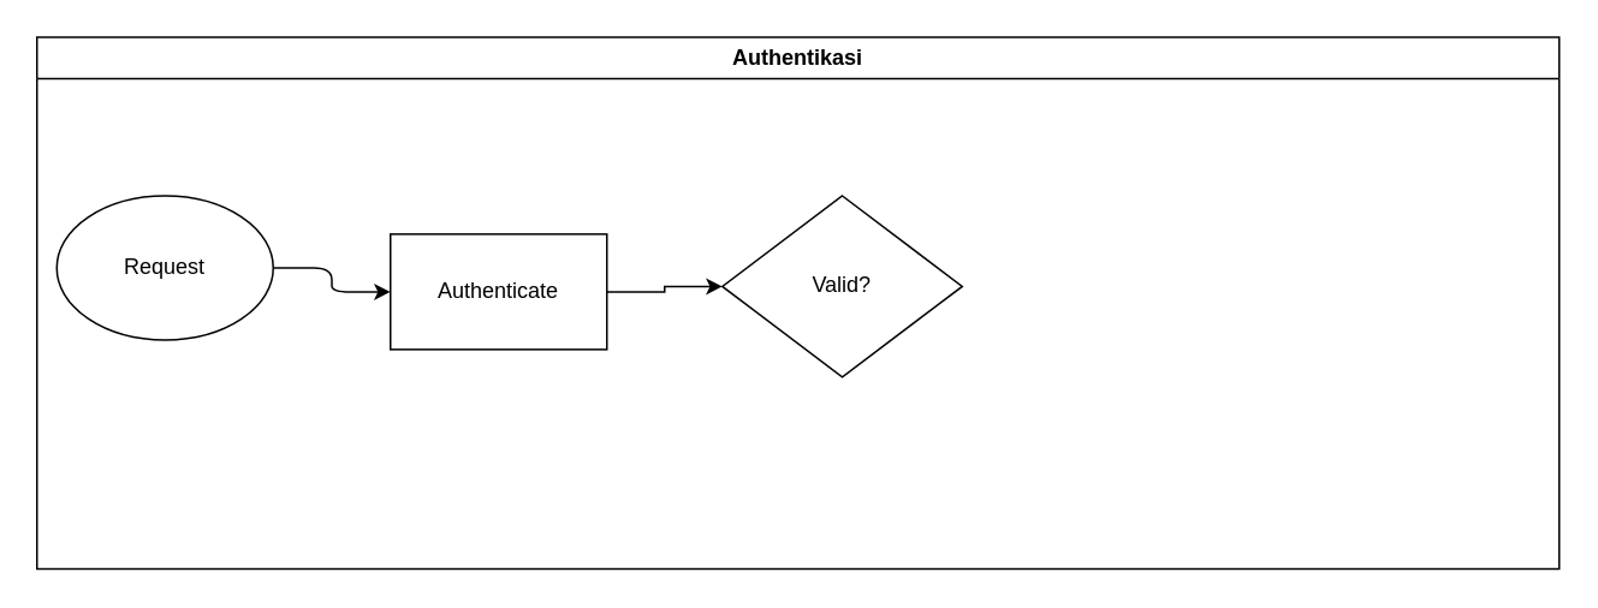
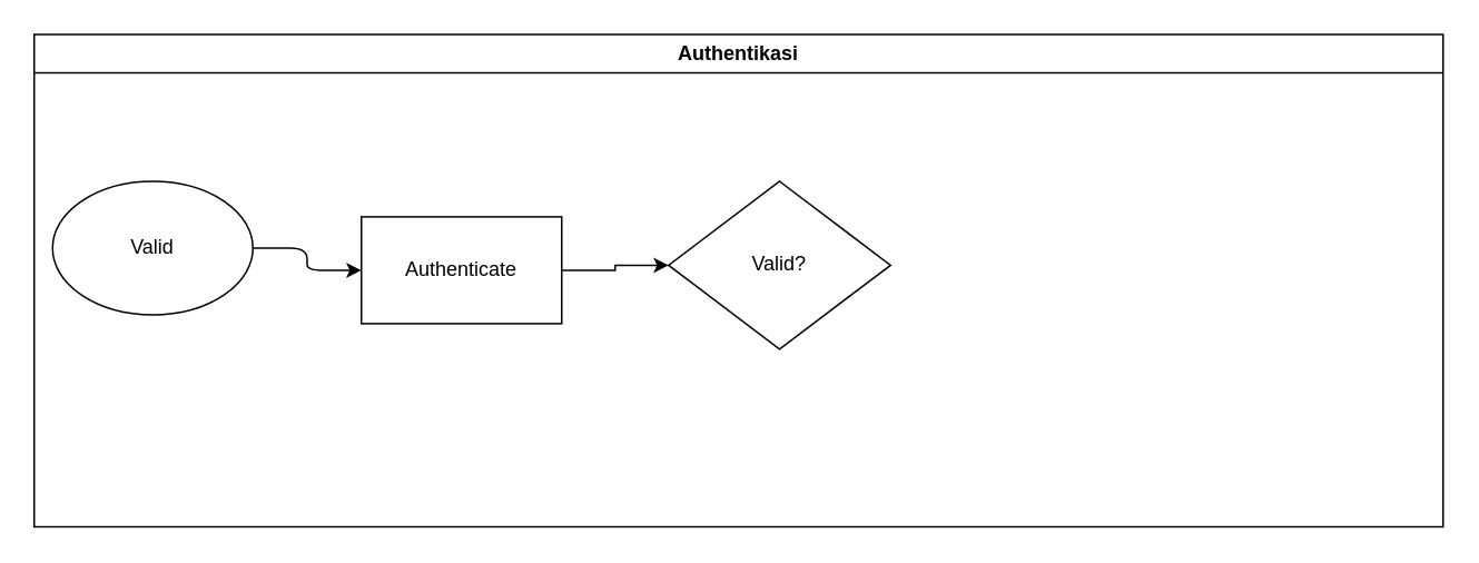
  <mxCell id="0" />
  <mxCell id="1" parent="0" />
  <mxCell id="2" value="Authentikasi" style="swimlane;whiteSpace=wrap;html=1;" vertex="1" parent="1"><mxGeometry x="20" y="20" width="844" height="295" as="geometry"><mxRectangle x="30" y="80" width="107" height="26" as="alternateBounds" /></mxGeometry></mxCell>
  <mxCell id="3" style="edgeStyle=orthogonalEdgeStyle;rounded=1;orthogonalLoop=1;jettySize=auto;html=1;" edge="1" parent="2" source="4" target="6"><mxGeometry relative="1" as="geometry"><mxPoint x="158" y="151.5" as="sourcePoint" /><mxPoint x="239" y="152" as="targetPoint" /></mxGeometry></mxCell>
- <mxCell id="4" value="Request" style="ellipse;whiteSpace=wrap;html=1;" vertex="1" parent="2"><mxGeometry x="11" y="88" width="120" height="80" as="geometry" /></mxCell>
+ <mxCell id="4" value="Valid" style="ellipse;whiteSpace=wrap;html=1;" vertex="1" parent="2"><mxGeometry x="11" y="88" width="120" height="80" as="geometry" /></mxCell>
  <mxCell id="5" value="" style="edgeStyle=orthogonalEdgeStyle;rounded=0;orthogonalLoop=1;jettySize=auto;html=1;" edge="1" parent="2" source="6" target="7"><mxGeometry relative="1" as="geometry" /></mxCell>
  <mxCell id="6" value="Authenticate" style="rounded=0;whiteSpace=wrap;html=1;" vertex="1" parent="2"><mxGeometry x="196" y="109.25" width="120" height="64" as="geometry" /></mxCell>
  <mxCell id="7" value="Valid?" style="rhombus;whiteSpace=wrap;html=1;" vertex="1" parent="2"><mxGeometry x="380" y="88" width="133" height="100.5" as="geometry" /></mxCell>
